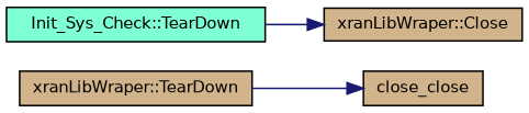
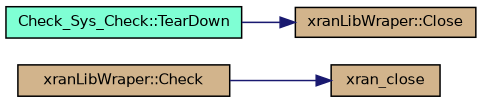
  digraph {
    rankdir=RL
    node [color=black fillcolor=tan fontname=Helvetica fontsize=10 shape=record style=filled]
    edge [color=midnightblue dir=back fontname=Helvetica fontsize=10 labelfontname=Helvetica labelfontsize=10 style=solid]
-   n1 [fontcolor=black height=0.2 label=close_close width=0.4]
-   n2 [height=0.2 label="xranLibWraper::TearDown" width=0.4]
+   n1 [fontcolor=black height=0.2 label=xran_close width=0.4]
+   n2 [height=0.2 label="xranLibWraper::Check" width=0.4]
    n3 [height=0.2 label="xranLibWraper::Close" width=0.4]
-   n4 [fillcolor=aquamarine height=0.2 label="Init_Sys_Check::TearDown" width=0.4]
+   n4 [fillcolor=aquamarine height=0.2 label="Check_Sys_Check::TearDown" width=0.4]
    n1 -> n2
    n3 -> n4
  }
